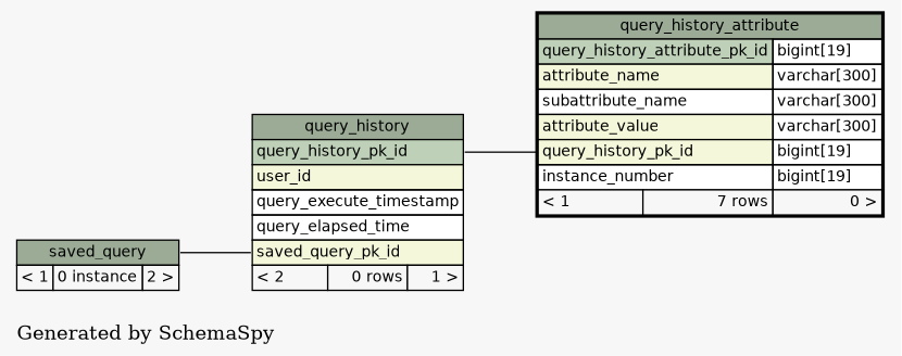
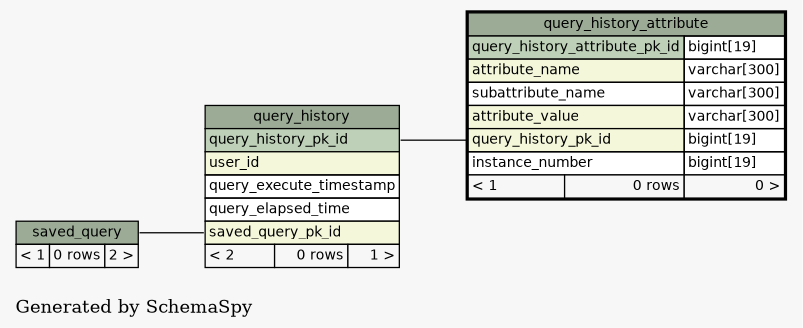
  digraph {
    bgcolor="#f7f7f7"
    label="\nGenerated by SchemaSpy"
    labeljust=l
    rankdir=RL
    node [fontname=Helvetica fontsize=11 shape=plaintext]
    edge [arrowhead=none arrowsize=0.8 arrowtail=crowodot]
    n1 [label=<     <TABLE BORDER="0" CELLBORDER="1" CELLSPACING="0" BGCOLOR="#ffffff">       <TR><TD PORT="query_history.heading" COLSPAN="3" BGCOLOR="#9bab96" ALIGN="CENTER">query_history</TD></TR>       <TR><TD PORT="query_history_pk_id" COLSPAN="3" BGCOLOR="#bed1b8" ALIGN="LEFT">query_history_pk_id</TD></TR>       <TR><TD PORT="user_id" COLSPAN="3" BGCOLOR="#f4f7da" ALIGN="LEFT">user_id</TD></TR>       <TR><TD PORT="query_execute_timestamp" COLSPAN="3" ALIGN="LEFT">query_execute_timestamp</TD></TR>       <TR><TD PORT="query_elapsed_time" COLSPAN="3" ALIGN="LEFT">query_elapsed_time</TD></TR>       <TR><TD PORT="saved_query_pk_id" COLSPAN="3" BGCOLOR="#f4f7da" ALIGN="LEFT">saved_query_pk_id</TD></TR>       <TR><TD ALIGN="LEFT" BGCOLOR="#f7f7f7">&lt; 2</TD><TD ALIGN="RIGHT" BGCOLOR="#f7f7f7">0 rows</TD><TD ALIGN="RIGHT" BGCOLOR="#f7f7f7">1 &gt;</TD></TR>     </TABLE>>]
-   n2 [label=<     <TABLE BORDER="0" CELLBORDER="1" CELLSPACING="0" BGCOLOR="#ffffff">       <TR><TD PORT="saved_query.heading" COLSPAN="3" BGCOLOR="#9bab96" ALIGN="CENTER">saved_query</TD></TR>       <TR><TD ALIGN="LEFT" BGCOLOR="#f7f7f7">&lt; 1</TD><TD ALIGN="RIGHT" BGCOLOR="#f7f7f7">0 instance</TD><TD ALIGN="RIGHT" BGCOLOR="#f7f7f7">2 &gt;</TD></TR>     </TABLE>>]
-   n3 [label=<     <TABLE BORDER="2" CELLBORDER="1" CELLSPACING="0" BGCOLOR="#ffffff">       <TR><TD PORT="query_history_attribute.heading" COLSPAN="3" BGCOLOR="#9bab96" ALIGN="CENTER">query_history_attribute</TD></TR>       <TR><TD PORT="query_history_attribute_pk_id" COLSPAN="2" BGCOLOR="#bed1b8" ALIGN="LEFT">query_history_attribute_pk_id</TD><TD PORT="query_history_attribute_pk_id.type" ALIGN="LEFT">bigint[19]</TD></TR>       <TR><TD PORT="attribute_name" COLSPAN="2" BGCOLOR="#f4f7da" ALIGN="LEFT">attribute_name</TD><TD PORT="attribute_name.type" ALIGN="LEFT">varchar[300]</TD></TR>       <TR><TD PORT="subattribute_name" COLSPAN="2" ALIGN="LEFT">subattribute_name</TD><TD PORT="subattribute_name.type" ALIGN="LEFT">varchar[300]</TD></TR>       <TR><TD PORT="attribute_value" COLSPAN="2" BGCOLOR="#f4f7da" ALIGN="LEFT">attribute_value</TD><TD PORT="attribute_value.type" ALIGN="LEFT">varchar[300]</TD></TR>       <TR><TD PORT="query_history_pk_id" COLSPAN="2" BGCOLOR="#f4f7da" ALIGN="LEFT">query_history_pk_id</TD><TD PORT="query_history_pk_id.type" ALIGN="LEFT">bigint[19]</TD></TR>       <TR><TD PORT="instance_number" COLSPAN="2" ALIGN="LEFT">instance_number</TD><TD PORT="instance_number.type" ALIGN="LEFT">bigint[19]</TD></TR>       <TR><TD ALIGN="LEFT" BGCOLOR="#f7f7f7">&lt; 1</TD><TD ALIGN="RIGHT" BGCOLOR="#f7f7f7">7 rows</TD><TD ALIGN="RIGHT" BGCOLOR="#f7f7f7">0 &gt;</TD></TR>     </TABLE>>]
+   n2 [label=<     <TABLE BORDER="0" CELLBORDER="1" CELLSPACING="0" BGCOLOR="#ffffff">       <TR><TD PORT="saved_query.heading" COLSPAN="3" BGCOLOR="#9bab96" ALIGN="CENTER">saved_query</TD></TR>       <TR><TD ALIGN="LEFT" BGCOLOR="#f7f7f7">&lt; 1</TD><TD ALIGN="RIGHT" BGCOLOR="#f7f7f7">0 rows</TD><TD ALIGN="RIGHT" BGCOLOR="#f7f7f7">2 &gt;</TD></TR>     </TABLE>>]
+   n3 [label=<     <TABLE BORDER="2" CELLBORDER="1" CELLSPACING="0" BGCOLOR="#ffffff">       <TR><TD PORT="query_history_attribute.heading" COLSPAN="3" BGCOLOR="#9bab96" ALIGN="CENTER">query_history_attribute</TD></TR>       <TR><TD PORT="query_history_attribute_pk_id" COLSPAN="2" BGCOLOR="#bed1b8" ALIGN="LEFT">query_history_attribute_pk_id</TD><TD PORT="query_history_attribute_pk_id.type" ALIGN="LEFT">bigint[19]</TD></TR>       <TR><TD PORT="attribute_name" COLSPAN="2" BGCOLOR="#f4f7da" ALIGN="LEFT">attribute_name</TD><TD PORT="attribute_name.type" ALIGN="LEFT">varchar[300]</TD></TR>       <TR><TD PORT="subattribute_name" COLSPAN="2" ALIGN="LEFT">subattribute_name</TD><TD PORT="subattribute_name.type" ALIGN="LEFT">varchar[300]</TD></TR>       <TR><TD PORT="attribute_value" COLSPAN="2" BGCOLOR="#f4f7da" ALIGN="LEFT">attribute_value</TD><TD PORT="attribute_value.type" ALIGN="LEFT">varchar[300]</TD></TR>       <TR><TD PORT="query_history_pk_id" COLSPAN="2" BGCOLOR="#f4f7da" ALIGN="LEFT">query_history_pk_id</TD><TD PORT="query_history_pk_id.type" ALIGN="LEFT">bigint[19]</TD></TR>       <TR><TD PORT="instance_number" COLSPAN="2" ALIGN="LEFT">instance_number</TD><TD PORT="instance_number.type" ALIGN="LEFT">bigint[19]</TD></TR>       <TR><TD ALIGN="LEFT" BGCOLOR="#f7f7f7">&lt; 1</TD><TD ALIGN="RIGHT" BGCOLOR="#f7f7f7">0 rows</TD><TD ALIGN="RIGHT" BGCOLOR="#f7f7f7">0 &gt;</TD></TR>     </TABLE>>]
    n1 -> n2 [headport="saved_query.heading:e" tailport="saved_query_pk_id:w"]
    n3 -> n1 [headport="query_history_pk_id:e" tailport="query_history_pk_id:w"]
  }
